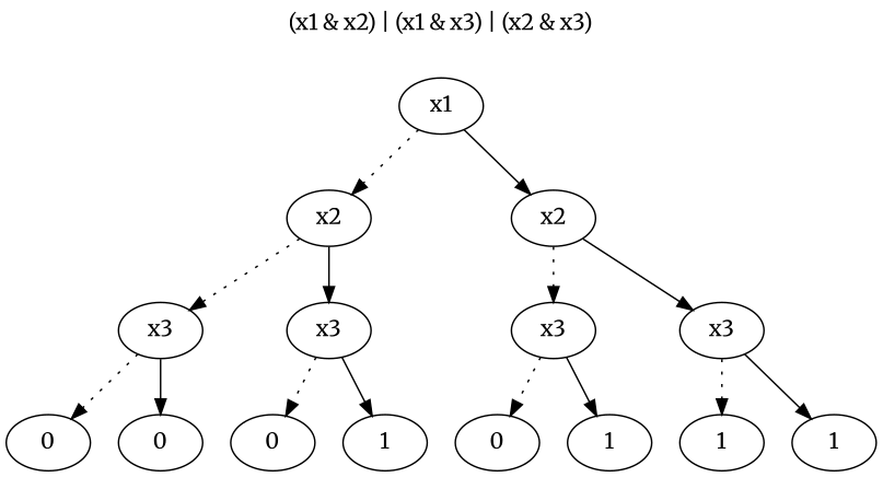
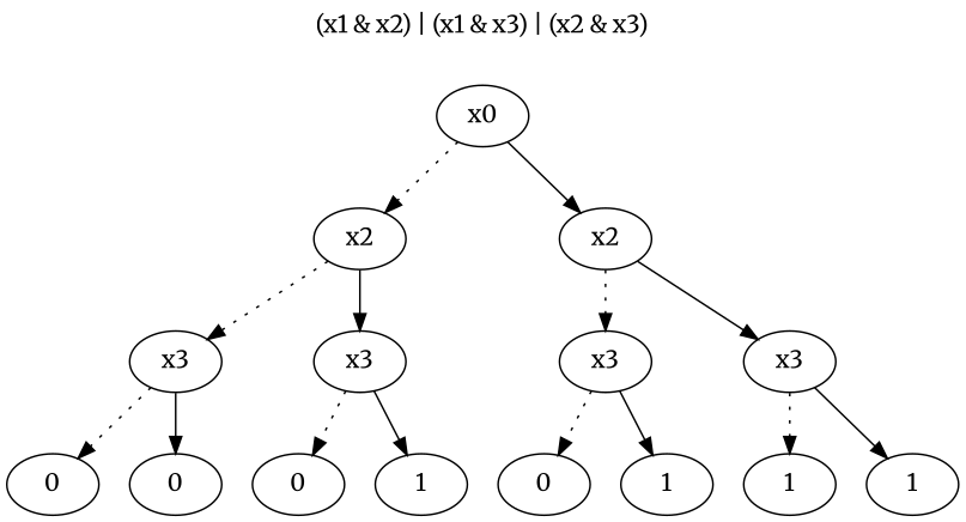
  digraph {
    label="(x1 & x2) | (x1 & x3) | (x2 & x3)"
    labelloc=t
    fontname=Merriweather
    node [fontname=Merriweather]
    edge [fontname=Merriweather]
-   n1 [label=x1]
+   n1 [label=x0]
    n2 [label=x2]
    n3 [label=x2]
    n4 [label=x3]
    n5 [label=x3]
    n6 [label=0]
    n7 [label=0]
    n8 [label=0]
    n9 [label=1]
    n10 [label=x3]
    n11 [label=x3]
    n12 [label=0]
    n13 [label=1]
    n14 [label=1]
    n15 [label=1]
    n1 -> n2 [style=dotted]
    n1 -> n3
    n2 -> n4 [style=dotted]
    n2 -> n5
    n3 -> n10 [style=dotted]
    n3 -> n11
    n4 -> n6 [style=dotted]
    n4 -> n7
    n5 -> n8 [style=dotted]
    n5 -> n9
    n10 -> n12 [style=dotted]
    n10 -> n13
    n11 -> n14 [style=dotted]
    n11 -> n15
  }
